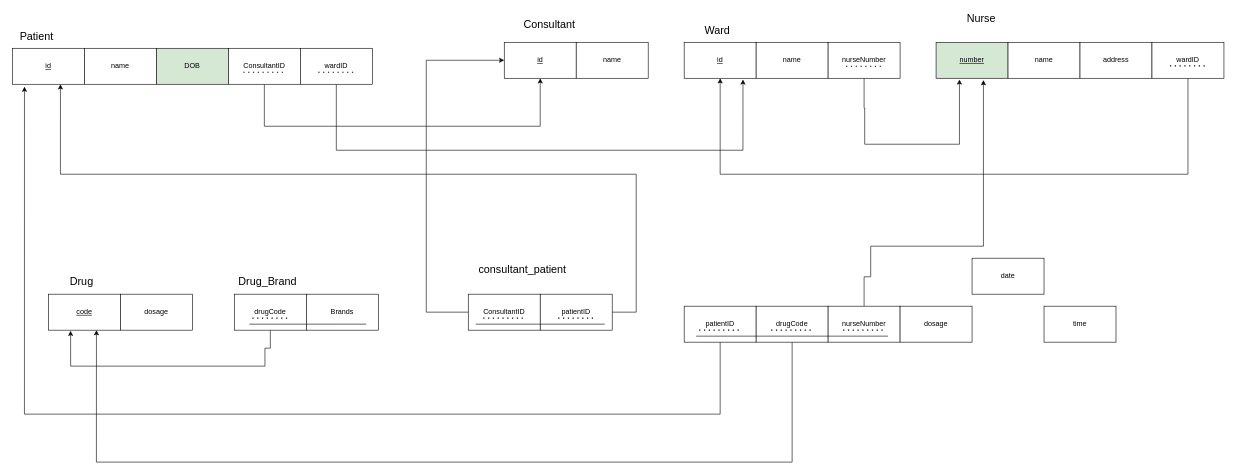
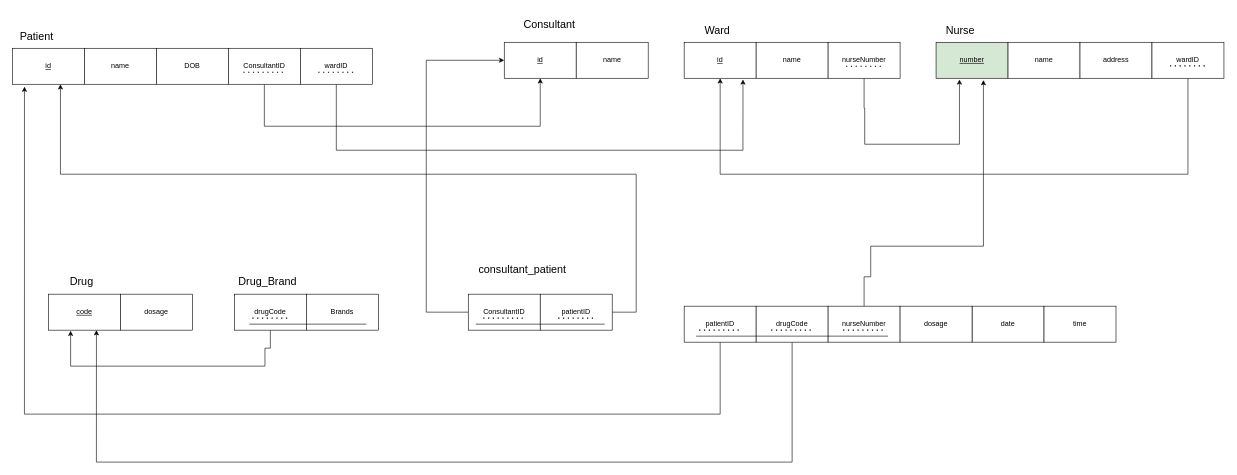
  <mxCell id="0" />
  <mxCell id="1" parent="0" />
  <mxCell id="2" value="&lt;u&gt;id&lt;/u&gt;" style="rounded=0;whiteSpace=wrap;html=1;" vertex="1" parent="1"><mxGeometry x="20" y="80" width="120" height="60" as="geometry" /></mxCell>
  <mxCell id="3" value="&lt;font style=&quot;font-size: 18px;&quot;&gt;Patient&lt;/font&gt;" style="text;html=1;align=center;verticalAlign=middle;resizable=0;points=[];autosize=1;strokeColor=none;fillColor=none;" vertex="1" parent="1"><mxGeometry x="20" y="40" width="80" height="40" as="geometry" /></mxCell>
  <mxCell id="4" value="name" style="rounded=0;whiteSpace=wrap;html=1;" vertex="1" parent="1"><mxGeometry x="140" y="80" width="120" height="60" as="geometry" /></mxCell>
- <mxCell id="5" value="DOB" style="rounded=0;whiteSpace=wrap;html=1;fillColor=#d5e8d4;" vertex="1" parent="1"><mxGeometry x="260" y="80" width="120" height="60" as="geometry" /></mxCell>
+ <mxCell id="5" value="DOB" style="rounded=0;whiteSpace=wrap;html=1;" vertex="1" parent="1"><mxGeometry x="260" y="80" width="120" height="60" as="geometry" /></mxCell>
  <mxCell id="6" value="&lt;u&gt;id&lt;/u&gt;" style="rounded=0;whiteSpace=wrap;html=1;" vertex="1" parent="1"><mxGeometry x="840" y="70" width="120" height="60" as="geometry" /></mxCell>
  <mxCell id="7" value="&lt;font style=&quot;font-size: 18px;&quot;&gt;Consultant&lt;/font&gt;" style="text;html=1;align=center;verticalAlign=middle;resizable=0;points=[];autosize=1;strokeColor=none;fillColor=none;" vertex="1" parent="1"><mxGeometry x="860" y="20" width="110" height="40" as="geometry" /></mxCell>
  <mxCell id="8" value="name" style="rounded=0;whiteSpace=wrap;html=1;" vertex="1" parent="1"><mxGeometry x="960" y="70" width="120" height="60" as="geometry" /></mxCell>
  <mxCell id="9" value="&lt;u&gt;id&lt;/u&gt;" style="rounded=0;whiteSpace=wrap;html=1;" vertex="1" parent="1"><mxGeometry x="1140" y="70" width="120" height="60" as="geometry" /></mxCell>
  <mxCell id="10" value="&lt;font style=&quot;font-size: 18px;&quot;&gt;Ward&lt;/font&gt;" style="text;html=1;align=center;verticalAlign=middle;resizable=0;points=[];autosize=1;strokeColor=none;fillColor=none;" vertex="1" parent="1"><mxGeometry x="1160" y="30" width="70" height="40" as="geometry" /></mxCell>
  <mxCell id="11" value="name" style="rounded=0;whiteSpace=wrap;html=1;" vertex="1" parent="1"><mxGeometry x="1260" y="70" width="120" height="60" as="geometry" /></mxCell>
  <mxCell id="12" value="&lt;u&gt;number&lt;/u&gt;" style="rounded=0;whiteSpace=wrap;html=1;fillColor=#d5e8d4;" vertex="1" parent="1"><mxGeometry x="1560" y="70" width="120" height="60" as="geometry" /></mxCell>
- <mxCell id="13" value="&lt;font style=&quot;font-size: 18px;&quot;&gt;Nurse&lt;/font&gt;" style="text;html=1;align=center;verticalAlign=middle;resizable=0;points=[];autosize=1;strokeColor=none;fillColor=none;" vertex="1" parent="1"><mxGeometry x="1600" y="10" width="70" height="40" as="geometry" /></mxCell>
+ <mxCell id="13" value="&lt;font style=&quot;font-size: 18px;&quot;&gt;Nurse&lt;/font&gt;" style="text;html=1;align=center;verticalAlign=middle;resizable=0;points=[];autosize=1;strokeColor=none;fillColor=none;" vertex="1" parent="1"><mxGeometry x="1565" y="30" width="70" height="40" as="geometry" /></mxCell>
  <mxCell id="14" value="name" style="rounded=0;whiteSpace=wrap;html=1;" vertex="1" parent="1"><mxGeometry x="1680" y="70" width="120" height="60" as="geometry" /></mxCell>
  <mxCell id="15" value="address" style="rounded=0;whiteSpace=wrap;html=1;" vertex="1" parent="1"><mxGeometry x="1800" y="70" width="120" height="60" as="geometry" /></mxCell>
  <mxCell id="16" style="edgeStyle=orthogonalEdgeStyle;rounded=0;orthogonalLoop=1;jettySize=auto;html=1;entryX=0.325;entryY=1.033;entryDx=0;entryDy=0;entryPerimeter=0;" edge="1" parent="1" source="17" target="12"><mxGeometry relative="1" as="geometry"><mxPoint x="1600" y="240" as="targetPoint" /><Array as="points"><mxPoint x="1440" y="180" /><mxPoint x="1441" y="180" /><mxPoint x="1441" y="240" /><mxPoint x="1599" y="240" /></Array></mxGeometry></mxCell>
  <mxCell id="17" value="nurseNumber" style="rounded=0;whiteSpace=wrap;html=1;" vertex="1" parent="1"><mxGeometry x="1380" y="70" width="120" height="60" as="geometry" /></mxCell>
  <mxCell id="18" value="" style="endArrow=none;dashed=1;html=1;dashPattern=1 3;strokeWidth=2;rounded=0;" edge="1" parent="1"><mxGeometry width="50" height="50" relative="1" as="geometry"><mxPoint x="1410" y="110" as="sourcePoint" /><mxPoint x="1470" y="110" as="targetPoint" /></mxGeometry></mxCell>
  <mxCell id="19" style="edgeStyle=orthogonalEdgeStyle;rounded=0;orthogonalLoop=1;jettySize=auto;html=1;exitX=0.5;exitY=1;exitDx=0;exitDy=0;entryX=0.5;entryY=1;entryDx=0;entryDy=0;" edge="1" parent="1" source="20" target="6"><mxGeometry relative="1" as="geometry"><mxPoint x="900" y="210" as="targetPoint" /><Array as="points"><mxPoint x="440" y="210" /><mxPoint x="900" y="210" /></Array></mxGeometry></mxCell>
  <mxCell id="20" value="ConsultantID" style="rounded=0;whiteSpace=wrap;html=1;" vertex="1" parent="1"><mxGeometry x="380" y="80" width="120" height="60" as="geometry" /></mxCell>
  <mxCell id="21" value="" style="endArrow=none;dashed=1;html=1;dashPattern=1 3;strokeWidth=2;rounded=0;" edge="1" parent="1"><mxGeometry width="50" height="50" relative="1" as="geometry"><mxPoint x="405" y="120" as="sourcePoint" /><mxPoint x="475" y="120" as="targetPoint" /></mxGeometry></mxCell>
  <mxCell id="22" style="edgeStyle=orthogonalEdgeStyle;rounded=0;orthogonalLoop=1;jettySize=auto;html=1;entryX=0.5;entryY=1;entryDx=0;entryDy=0;" edge="1" parent="1" source="23" target="9"><mxGeometry relative="1" as="geometry"><mxPoint x="1200" y="290" as="targetPoint" /><Array as="points"><mxPoint x="1980" y="290" /><mxPoint x="1200" y="290" /></Array></mxGeometry></mxCell>
  <mxCell id="23" value="wardID" style="rounded=0;whiteSpace=wrap;html=1;" vertex="1" parent="1"><mxGeometry x="1920" y="70" width="120" height="60" as="geometry" /></mxCell>
  <mxCell id="24" value="" style="endArrow=none;dashed=1;html=1;dashPattern=1 3;strokeWidth=2;rounded=0;" edge="1" parent="1"><mxGeometry width="50" height="50" relative="1" as="geometry"><mxPoint x="1950" y="109.5" as="sourcePoint" /><mxPoint x="2010" y="109.5" as="targetPoint" /></mxGeometry></mxCell>
  <mxCell id="25" style="edgeStyle=orthogonalEdgeStyle;rounded=0;orthogonalLoop=1;jettySize=auto;html=1;exitX=0.5;exitY=1;exitDx=0;exitDy=0;entryX=0.817;entryY=1.033;entryDx=0;entryDy=0;entryPerimeter=0;" edge="1" parent="1" source="26" target="9"><mxGeometry relative="1" as="geometry"><mxPoint x="1240" y="250" as="targetPoint" /><Array as="points"><mxPoint x="560" y="250" /><mxPoint x="1238" y="250" /></Array></mxGeometry></mxCell>
  <mxCell id="26" value="wardID" style="rounded=0;whiteSpace=wrap;html=1;" vertex="1" parent="1"><mxGeometry x="500" y="80" width="120" height="60" as="geometry" /></mxCell>
  <mxCell id="27" value="" style="endArrow=none;dashed=1;html=1;dashPattern=1 3;strokeWidth=2;rounded=0;" edge="1" parent="1"><mxGeometry width="50" height="50" relative="1" as="geometry"><mxPoint x="530" y="120" as="sourcePoint" /><mxPoint x="590" y="120" as="targetPoint" /></mxGeometry></mxCell>
- <mxCell id="28" value="date" style="rounded=0;whiteSpace=wrap;html=1;" vertex="1" parent="1"><mxGeometry x="1620" y="430" width="120" height="60" as="geometry" /></mxCell>
+ <mxCell id="28" value="date" style="rounded=0;whiteSpace=wrap;html=1;" vertex="1" parent="1"><mxGeometry x="1620" y="510" width="120" height="60" as="geometry" /></mxCell>
  <mxCell id="29" value="time" style="rounded=0;whiteSpace=wrap;html=1;" vertex="1" parent="1"><mxGeometry x="1740" y="510" width="120" height="60" as="geometry" /></mxCell>
  <mxCell id="30" value="&lt;u&gt;code&lt;/u&gt;" style="rounded=0;whiteSpace=wrap;html=1;" vertex="1" parent="1"><mxGeometry x="80" y="490" width="120" height="60" as="geometry" /></mxCell>
  <mxCell id="31" value="&lt;span style=&quot;font-size: 18px;&quot;&gt;Drug&lt;/span&gt;" style="text;html=1;align=center;verticalAlign=middle;resizable=0;points=[];autosize=1;strokeColor=none;fillColor=none;" vertex="1" parent="1"><mxGeometry x="105" y="450" width="60" height="40" as="geometry" /></mxCell>
  <mxCell id="32" value="dosage" style="rounded=0;whiteSpace=wrap;html=1;" vertex="1" parent="1"><mxGeometry x="200" y="490" width="120" height="60" as="geometry" /></mxCell>
  <mxCell id="33" style="edgeStyle=orthogonalEdgeStyle;rounded=0;orthogonalLoop=1;jettySize=auto;html=1;entryX=0.308;entryY=1.017;entryDx=0;entryDy=0;entryPerimeter=0;" edge="1" parent="1" source="34" target="30"><mxGeometry relative="1" as="geometry"><mxPoint x="120" y="610" as="targetPoint" /><Array as="points"><mxPoint x="450" y="580" /><mxPoint x="441" y="580" /><mxPoint x="441" y="610" /><mxPoint x="117" y="610" /></Array></mxGeometry></mxCell>
  <mxCell id="34" value="drugCode" style="rounded=0;whiteSpace=wrap;html=1;" vertex="1" parent="1"><mxGeometry x="390" y="490" width="120" height="60" as="geometry" /></mxCell>
  <mxCell id="35" value="&lt;span style=&quot;font-size: 18px;&quot;&gt;Drug_Brand&lt;/span&gt;" style="text;html=1;align=center;verticalAlign=middle;resizable=0;points=[];autosize=1;strokeColor=none;fillColor=none;" vertex="1" parent="1"><mxGeometry x="385" y="450" width="120" height="40" as="geometry" /></mxCell>
  <mxCell id="36" value="Brands" style="rounded=0;whiteSpace=wrap;html=1;" vertex="1" parent="1"><mxGeometry x="510" y="490" width="120" height="60" as="geometry" /></mxCell>
  <mxCell id="37" value="" style="endArrow=none;dashed=1;html=1;dashPattern=1 3;strokeWidth=2;rounded=0;" edge="1" parent="1"><mxGeometry width="50" height="50" relative="1" as="geometry"><mxPoint x="420" y="530" as="sourcePoint" /><mxPoint x="480" y="530" as="targetPoint" /></mxGeometry></mxCell>
  <mxCell id="38" value="" style="endArrow=none;html=1;rounded=0;entryX=0.833;entryY=0.833;entryDx=0;entryDy=0;entryPerimeter=0;" edge="1" parent="1" target="36"><mxGeometry width="50" height="50" relative="1" as="geometry"><mxPoint x="415" y="540" as="sourcePoint" /><mxPoint x="485" y="540" as="targetPoint" /></mxGeometry></mxCell>
  <mxCell id="39" style="edgeStyle=orthogonalEdgeStyle;rounded=0;orthogonalLoop=1;jettySize=auto;html=1;entryX=0;entryY=0.5;entryDx=0;entryDy=0;" edge="1" parent="1" source="40" target="6"><mxGeometry relative="1" as="geometry"><mxPoint x="710" y="110" as="targetPoint" /><Array as="points"><mxPoint x="710" y="520" /><mxPoint x="710" y="100" /></Array></mxGeometry></mxCell>
  <mxCell id="40" value="ConsultantID" style="rounded=0;whiteSpace=wrap;html=1;" vertex="1" parent="1"><mxGeometry x="780" y="490" width="120" height="60" as="geometry" /></mxCell>
  <mxCell id="41" style="edgeStyle=orthogonalEdgeStyle;rounded=0;orthogonalLoop=1;jettySize=auto;html=1;exitX=1;exitY=0.5;exitDx=0;exitDy=0;entryX=0.667;entryY=1;entryDx=0;entryDy=0;entryPerimeter=0;" edge="1" parent="1" source="42" target="2"><mxGeometry relative="1" as="geometry"><mxPoint x="100" y="290" as="targetPoint" /><Array as="points"><mxPoint x="1060" y="520" /><mxPoint x="1060" y="290" /><mxPoint x="100" y="290" /></Array></mxGeometry></mxCell>
  <mxCell id="42" value="patientID" style="rounded=0;whiteSpace=wrap;html=1;" vertex="1" parent="1"><mxGeometry x="900" y="490" width="120" height="60" as="geometry" /></mxCell>
  <mxCell id="43" value="" style="endArrow=none;dashed=1;html=1;dashPattern=1 3;strokeWidth=2;rounded=0;" edge="1" parent="1"><mxGeometry width="50" height="50" relative="1" as="geometry"><mxPoint x="805" y="530" as="sourcePoint" /><mxPoint x="875" y="530" as="targetPoint" /></mxGeometry></mxCell>
  <mxCell id="44" value="" style="endArrow=none;dashed=1;html=1;dashPattern=1 3;strokeWidth=2;rounded=0;" edge="1" parent="1"><mxGeometry width="50" height="50" relative="1" as="geometry"><mxPoint x="930" y="530" as="sourcePoint" /><mxPoint x="990" y="530" as="targetPoint" /></mxGeometry></mxCell>
  <mxCell id="45" value="&lt;font style=&quot;font-size: 18px;&quot;&gt;consultant_patient&lt;/font&gt;" style="text;html=1;align=center;verticalAlign=middle;resizable=0;points=[];autosize=1;strokeColor=none;fillColor=none;" vertex="1" parent="1"><mxGeometry x="785" y="430" width="170" height="40" as="geometry" /></mxCell>
  <mxCell id="46" value="" style="endArrow=none;html=1;rounded=0;" edge="1" parent="1"><mxGeometry width="50" height="50" relative="1" as="geometry"><mxPoint x="792.5" y="540" as="sourcePoint" /><mxPoint x="1007.5" y="540" as="targetPoint" /></mxGeometry></mxCell>
  <mxCell id="47" style="edgeStyle=orthogonalEdgeStyle;rounded=0;orthogonalLoop=1;jettySize=auto;html=1;entryX=0.167;entryY=1.067;entryDx=0;entryDy=0;entryPerimeter=0;" edge="1" parent="1" source="48" target="2"><mxGeometry relative="1" as="geometry"><mxPoint x="40" y="690" as="targetPoint" /><Array as="points"><mxPoint x="1200" y="690" /><mxPoint x="40" y="690" /></Array></mxGeometry></mxCell>
  <mxCell id="48" value="patientID" style="rounded=0;whiteSpace=wrap;html=1;" vertex="1" parent="1"><mxGeometry x="1140" y="510" width="120" height="60" as="geometry" /></mxCell>
  <mxCell id="49" value="" style="endArrow=none;dashed=1;html=1;dashPattern=1 3;strokeWidth=2;rounded=0;" edge="1" parent="1"><mxGeometry width="50" height="50" relative="1" as="geometry"><mxPoint x="1165" y="550" as="sourcePoint" /><mxPoint x="1235" y="550" as="targetPoint" /></mxGeometry></mxCell>
  <mxCell id="50" style="edgeStyle=orthogonalEdgeStyle;rounded=0;orthogonalLoop=1;jettySize=auto;html=1;entryX=0.667;entryY=1;entryDx=0;entryDy=0;entryPerimeter=0;" edge="1" parent="1" source="51" target="30"><mxGeometry relative="1" as="geometry"><mxPoint x="150" y="770" as="targetPoint" /><Array as="points"><mxPoint x="1320" y="770" /><mxPoint x="160" y="770" /></Array></mxGeometry></mxCell>
  <mxCell id="51" value="drugCode" style="rounded=0;whiteSpace=wrap;html=1;" vertex="1" parent="1"><mxGeometry x="1260" y="510" width="120" height="60" as="geometry" /></mxCell>
  <mxCell id="52" value="" style="endArrow=none;dashed=1;html=1;dashPattern=1 3;strokeWidth=2;rounded=0;" edge="1" parent="1"><mxGeometry width="50" height="50" relative="1" as="geometry"><mxPoint x="1285" y="550" as="sourcePoint" /><mxPoint x="1355" y="550" as="targetPoint" /></mxGeometry></mxCell>
  <mxCell id="53" style="edgeStyle=orthogonalEdgeStyle;rounded=0;orthogonalLoop=1;jettySize=auto;html=1;entryX=0.658;entryY=1.05;entryDx=0;entryDy=0;entryPerimeter=0;" edge="1" parent="1" source="54" target="12"><mxGeometry relative="1" as="geometry"><mxPoint x="1640" y="410" as="targetPoint" /><Array as="points"><mxPoint x="1440" y="461" /><mxPoint x="1451" y="461" /><mxPoint x="1451" y="410" /><mxPoint x="1639" y="410" /></Array></mxGeometry></mxCell>
  <mxCell id="54" value="nurseNumber" style="rounded=0;whiteSpace=wrap;html=1;" vertex="1" parent="1"><mxGeometry x="1380" y="510" width="120" height="60" as="geometry" /></mxCell>
  <mxCell id="55" value="" style="endArrow=none;dashed=1;html=1;dashPattern=1 3;strokeWidth=2;rounded=0;" edge="1" parent="1"><mxGeometry width="50" height="50" relative="1" as="geometry"><mxPoint x="1405" y="550" as="sourcePoint" /><mxPoint x="1475" y="550" as="targetPoint" /></mxGeometry></mxCell>
  <mxCell id="56" value="dosage" style="rounded=0;whiteSpace=wrap;html=1;" vertex="1" parent="1"><mxGeometry x="1500" y="510" width="120" height="60" as="geometry" /></mxCell>
  <mxCell id="57" value="" style="endArrow=none;html=1;rounded=0;entryX=0.833;entryY=0.833;entryDx=0;entryDy=0;entryPerimeter=0;" edge="1" parent="1" target="54"><mxGeometry width="50" height="50" relative="1" as="geometry"><mxPoint x="1160" y="560" as="sourcePoint" /><mxPoint x="1240" y="560" as="targetPoint" /></mxGeometry></mxCell>
